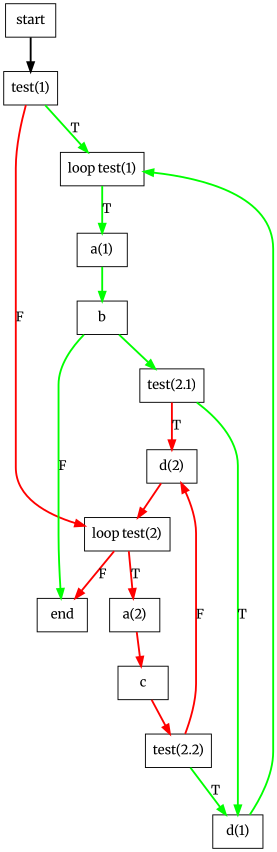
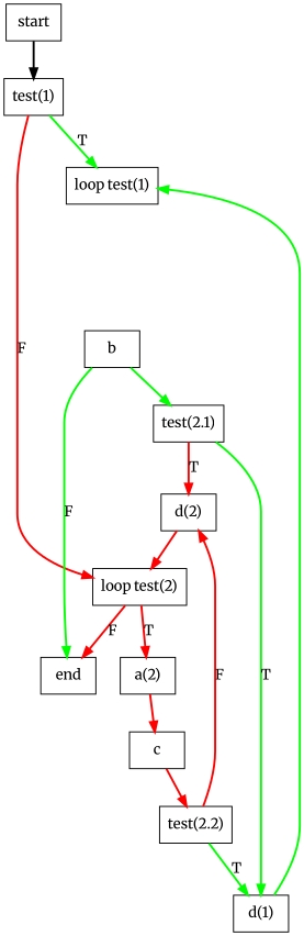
  digraph {
    fontname=Merriweather
    node [fontname=Merriweather shape=box]
    edge [fontname=Merriweather style=bold color=green]
    n1 [label=start]
    n2 [label="test(1)"]
    n3 [label="loop test(1)"]
    n4 [label="loop test(2)"]
    n5 [label=end]
-   n6 [label="a(1)"]
    n7 [label=b]
    n8 [label="a(2)"]
    n9 [label=c]
    n10 [label="test(2.1)"]
    n11 [label="test(2.2)"]
    n12 [label="d(1)"]
    n13 [label="d(2)"]
    n1 -> n2 [color=""]
    n2 -> n3 [label=T]
    n2 -> n4 [color=red label=F]
-   n3 -> n6 [label=T]
    n4 -> n5 [color=red label=F]
    n4 -> n8 [color=red label=T]
-   n6 -> n7
    n7 -> n5 [label=F]
    n7 -> n10
    n8 -> n9 [color=red]
    n9 -> n11 [color=red]
    n10 -> n12 [label=T]
    n10 -> n13 [color=red label=T]
    n11 -> n12 [label=T]
    n11 -> n13 [color=red label=F]
    n12 -> n3
    n13 -> n4 [color=red]
  }
